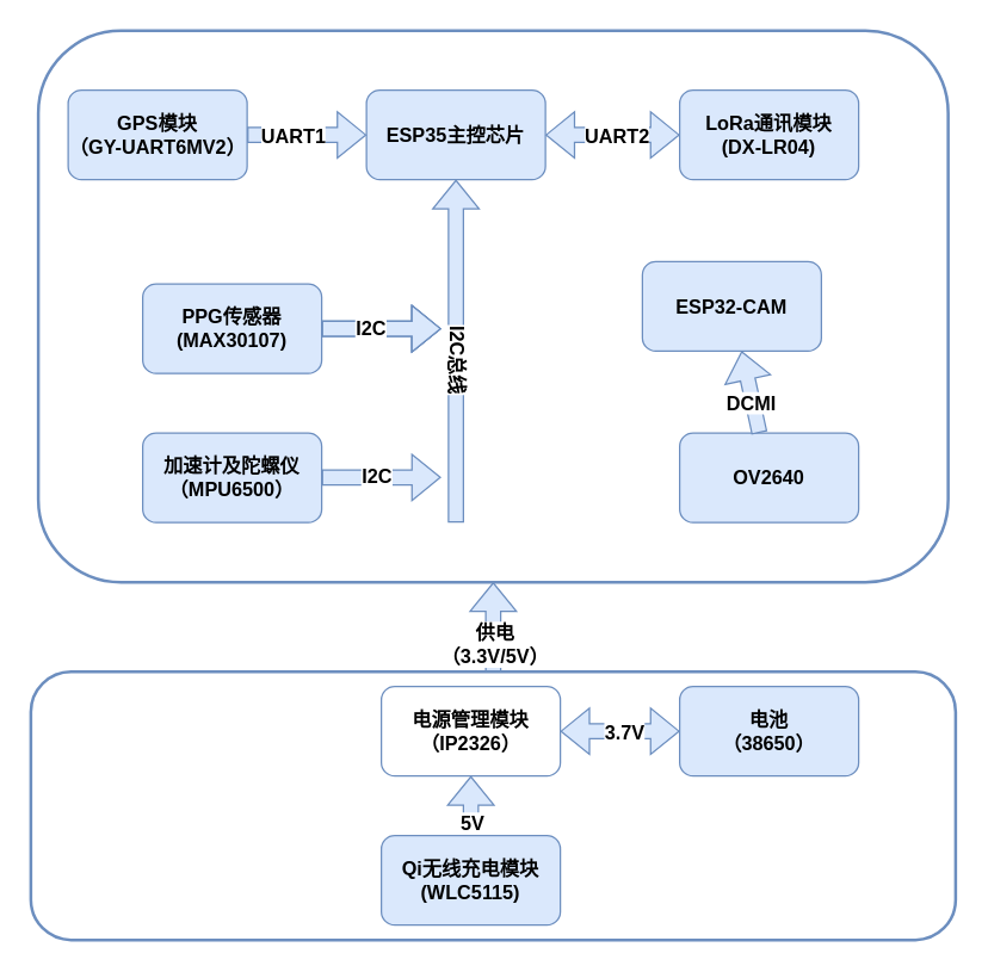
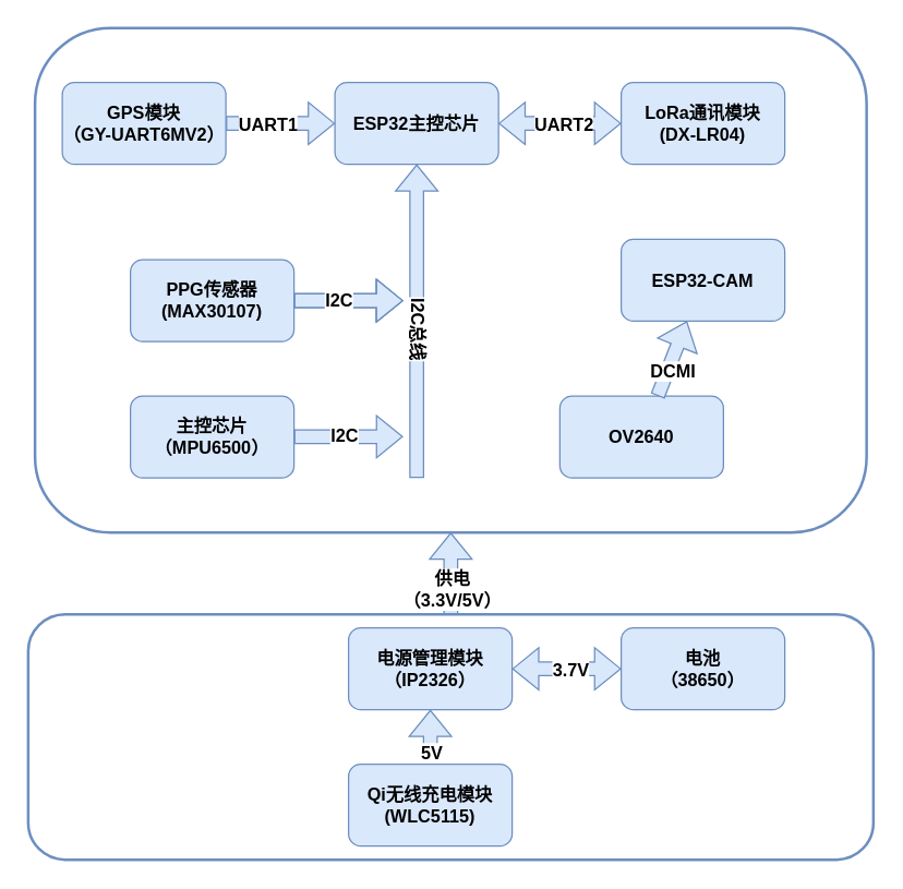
  <mxCell id="0" />
  <mxCell id="1" parent="0" />
  <mxCell id="2" value="" style="rounded=1;whiteSpace=wrap;html=1;fillColor=#FFFFFF;strokeColor=#6c8ebf;strokeWidth=2;fontSize=13;fontStyle=1" vertex="1" parent="1"><mxGeometry x="20" y="450" width="620" height="180" as="geometry" /></mxCell>
  <mxCell id="3" value="" style="rounded=1;whiteSpace=wrap;html=1;fillColor=#FFFFFF;strokeColor=#6c8ebf;strokeWidth=2;fontSize=13;fontStyle=1" vertex="1" parent="1"><mxGeometry x="25" y="20" width="610" height="370" as="geometry" /></mxCell>
- <mxCell id="4" value="ESP35主控芯片" style="rounded=1;whiteSpace=wrap;html=1;fillColor=#dae8fc;strokeColor=#6c8ebf;fontSize=13;fontStyle=1" vertex="1" parent="1"><mxGeometry x="245" y="60" width="120" height="60" as="geometry" /></mxCell>
+ <mxCell id="4" value="ESP32主控芯片" style="rounded=1;whiteSpace=wrap;html=1;fillColor=#dae8fc;strokeColor=#6c8ebf;fontSize=13;fontStyle=1" vertex="1" parent="1"><mxGeometry x="245" y="60" width="120" height="60" as="geometry" /></mxCell>
  <mxCell id="5" value="PPG传感器&lt;div style=&quot;font-size: 13px;&quot;&gt;(MAX30107)&lt;/div&gt;" style="rounded=1;whiteSpace=wrap;html=1;fillColor=#dae8fc;strokeColor=#6c8ebf;fontSize=13;fontStyle=1" vertex="1" parent="1"><mxGeometry x="95" y="190" width="120" height="60" as="geometry" /></mxCell>
- <mxCell id="6" value="&lt;div style=&quot;font-size: 13px;&quot;&gt;加速计及陀螺仪&lt;/div&gt;（MPU6500）" style="rounded=1;whiteSpace=wrap;html=1;fillColor=#dae8fc;strokeColor=#6c8ebf;fontSize=13;fontStyle=1" vertex="1" parent="1"><mxGeometry x="95" y="290" width="120" height="60" as="geometry" /></mxCell>
+ <mxCell id="6" value="&lt;div style=&quot;font-size: 13px;&quot;&gt;主控芯片&lt;/div&gt;（MPU6500）" style="rounded=1;whiteSpace=wrap;html=1;fillColor=#dae8fc;strokeColor=#6c8ebf;fontSize=13;fontStyle=1" vertex="1" parent="1"><mxGeometry x="95" y="290" width="120" height="60" as="geometry" /></mxCell>
  <mxCell id="7" value="&lt;div style=&quot;font-size: 13px;&quot;&gt;GPS模块&lt;/div&gt;（GY-UART6MV2）" style="rounded=1;whiteSpace=wrap;html=1;fillColor=#dae8fc;strokeColor=#6c8ebf;fontSize=13;fontStyle=1" vertex="1" parent="1"><mxGeometry x="45" y="60" width="120" height="60" as="geometry" /></mxCell>
  <mxCell id="8" value="LoRa通讯模块&lt;div style=&quot;font-size: 13px;&quot;&gt;&lt;/div&gt;&lt;div style=&quot;font-size: 13px;&quot;&gt;(DX-LR04)&lt;/div&gt;" style="rounded=1;whiteSpace=wrap;html=1;fillColor=#dae8fc;strokeColor=#6c8ebf;fontSize=13;fontStyle=1" vertex="1" parent="1"><mxGeometry x="455" y="60" width="120" height="60" as="geometry" /></mxCell>
- <mxCell id="9" value="电源管理模块&lt;div style=&quot;font-size: 13px;&quot;&gt;（IP2326）&lt;/div&gt;" style="rounded=1;whiteSpace=wrap;html=1;fillColor=#ffffff;strokeColor=#6c8ebf;fontSize=13;fontStyle=1;" vertex="1" parent="1"><mxGeometry x="255" y="460" width="120" height="60" as="geometry" /></mxCell>
+ <mxCell id="9" value="电源管理模块&lt;div style=&quot;font-size: 13px;&quot;&gt;（IP2326）&lt;/div&gt;" style="rounded=1;whiteSpace=wrap;html=1;fillColor=#dae8fc;strokeColor=#6c8ebf;fontSize=13;fontStyle=1" vertex="1" parent="1"><mxGeometry x="255" y="460" width="120" height="60" as="geometry" /></mxCell>
  <mxCell id="10" value="Qi无线充电模块&lt;div style=&quot;font-size: 13px;&quot;&gt;(WLC5115)&lt;/div&gt;" style="rounded=1;whiteSpace=wrap;html=1;fillColor=#dae8fc;strokeColor=#6c8ebf;fontSize=13;fontStyle=1" vertex="1" parent="1"><mxGeometry x="255" y="560" width="120" height="60" as="geometry" /></mxCell>
  <mxCell id="11" value="电池&lt;div style=&quot;font-size: 13px;&quot;&gt;（38650）&lt;/div&gt;" style="rounded=1;whiteSpace=wrap;html=1;fillColor=#dae8fc;strokeColor=#6c8ebf;fontSize=13;fontStyle=1" vertex="1" parent="1"><mxGeometry x="455" y="460" width="120" height="60" as="geometry" /></mxCell>
  <mxCell id="12" value="" style="shape=flexArrow;endArrow=classic;html=1;rounded=0;entryX=0.5;entryY=1;entryDx=0;entryDy=0;fillColor=#dae8fc;strokeColor=#6c8ebf;fontSize=13;fontStyle=1" edge="1" parent="1" target="4"><mxGeometry width="50" height="50" relative="1" as="geometry"><mxPoint x="305" y="350" as="sourcePoint" /><mxPoint x="305" y="200" as="targetPoint" /><Array as="points" /></mxGeometry></mxCell>
  <mxCell id="13" value="I2C总线" style="edgeLabel;html=1;align=center;verticalAlign=middle;resizable=0;points=[];rotation=90;fontSize=13;fontStyle=1" vertex="1" connectable="0" parent="12"><mxGeometry x="0.227" y="-2" relative="1" as="geometry"><mxPoint y="31" as="offset" /></mxGeometry></mxCell>
  <mxCell id="14" value="" style="shape=flexArrow;endArrow=classic;html=1;rounded=0;entryX=0;entryY=0.5;entryDx=0;entryDy=0;exitX=1;exitY=0.5;exitDx=0;exitDy=0;fillColor=#dae8fc;strokeColor=#6c8ebf;fontSize=13;fontStyle=1" edge="1" parent="1" source="7" target="4"><mxGeometry width="50" height="50" relative="1" as="geometry"><mxPoint x="195" y="110" as="sourcePoint" /><mxPoint x="245" y="60" as="targetPoint" /></mxGeometry></mxCell>
  <mxCell id="15" value="UART1" style="edgeLabel;html=1;align=center;verticalAlign=middle;resizable=0;points=[];fontSize=13;fontStyle=1" vertex="1" connectable="0" parent="14"><mxGeometry x="-0.141" y="5" relative="1" as="geometry"><mxPoint x="-4" y="5" as="offset" /></mxGeometry></mxCell>
  <mxCell id="16" value="" style="shape=flexArrow;endArrow=classic;startArrow=classic;html=1;rounded=0;entryX=0;entryY=0.5;entryDx=0;entryDy=0;exitX=1;exitY=0.5;exitDx=0;exitDy=0;fillColor=#dae8fc;strokeColor=#6c8ebf;fontSize=13;fontStyle=1" edge="1" parent="1" source="4" target="8"><mxGeometry width="100" height="100" relative="1" as="geometry"><mxPoint x="335" y="190" as="sourcePoint" /><mxPoint x="405" y="80" as="targetPoint" /></mxGeometry></mxCell>
  <mxCell id="17" value="UART2" style="edgeLabel;html=1;align=center;verticalAlign=middle;resizable=0;points=[];fontSize=13;fontStyle=1" vertex="1" connectable="0" parent="16"><mxGeometry x="0.039" y="3" relative="1" as="geometry"><mxPoint y="3" as="offset" /></mxGeometry></mxCell>
  <mxCell id="18" value="" style="shape=flexArrow;endArrow=classic;html=1;rounded=0;exitX=1;exitY=0.5;exitDx=0;exitDy=0;fillColor=#dae8fc;strokeColor=#6c8ebf;fontSize=13;fontStyle=1" edge="1" parent="1" source="5"><mxGeometry width="50" height="50" relative="1" as="geometry"><mxPoint x="295" y="330" as="sourcePoint" /><mxPoint x="295" y="220" as="targetPoint" /></mxGeometry></mxCell>
  <mxCell id="19" value="" style="shape=flexArrow;endArrow=classic;html=1;rounded=0;exitX=1;exitY=0.5;exitDx=0;exitDy=0;fillColor=#dae8fc;strokeColor=#6c8ebf;fontSize=13;fontStyle=1" edge="1" parent="1"><mxGeometry width="50" height="50" relative="1" as="geometry"><mxPoint x="215" y="319.76" as="sourcePoint" /><mxPoint x="295" y="319.76" as="targetPoint" /></mxGeometry></mxCell>
  <mxCell id="20" value="I2C" style="edgeLabel;html=1;align=center;verticalAlign=middle;resizable=0;points=[];fontSize=13;fontStyle=1" vertex="1" connectable="0" parent="19"><mxGeometry x="-0.104" y="1" relative="1" as="geometry"><mxPoint as="offset" /></mxGeometry></mxCell>
  <mxCell id="21" value="" style="shape=flexArrow;endArrow=classic;html=1;rounded=0;entryX=0.5;entryY=1;entryDx=0;entryDy=0;exitX=0.5;exitY=0;exitDx=0;exitDy=0;fillColor=#dae8fc;strokeColor=#6c8ebf;fontSize=13;fontStyle=1" edge="1" parent="1" source="2" target="3"><mxGeometry width="50" height="50" relative="1" as="geometry"><mxPoint x="315" y="450" as="sourcePoint" /><mxPoint x="365" y="400" as="targetPoint" /></mxGeometry></mxCell>
  <mxCell id="22" value="供电&lt;div style=&quot;font-size: 13px;&quot;&gt;（3.3V/5V）&lt;/div&gt;" style="edgeLabel;html=1;align=center;verticalAlign=middle;resizable=0;points=[];fontSize=13;fontStyle=1" vertex="1" connectable="0" parent="21"><mxGeometry x="0.078" y="-2" relative="1" as="geometry"><mxPoint x="-2" y="13" as="offset" /></mxGeometry></mxCell>
  <mxCell id="23" value="" style="shape=flexArrow;endArrow=classic;html=1;rounded=0;exitX=1;exitY=0.5;exitDx=0;exitDy=0;fillColor=#dae8fc;strokeColor=#6c8ebf;fontSize=13;fontStyle=1" edge="1" parent="1" source="5"><mxGeometry width="50" height="50" relative="1" as="geometry"><mxPoint x="215" y="220" as="sourcePoint" /><mxPoint x="295" y="220" as="targetPoint" /><Array as="points"><mxPoint x="255" y="220" /></Array></mxGeometry></mxCell>
  <mxCell id="24" value="" style="shape=flexArrow;endArrow=classic;html=1;rounded=0;exitX=1;exitY=0.5;exitDx=0;exitDy=0;fillColor=#dae8fc;strokeColor=#6c8ebf;fontSize=13;fontStyle=1" edge="1" parent="1" source="5"><mxGeometry width="50" height="50" relative="1" as="geometry"><mxPoint x="215" y="220" as="sourcePoint" /><mxPoint x="295" y="220" as="targetPoint" /><Array as="points" /></mxGeometry></mxCell>
  <mxCell id="25" value="I2C" style="edgeLabel;html=1;align=center;verticalAlign=middle;resizable=0;points=[];fontSize=13;fontStyle=1" vertex="1" connectable="0" parent="24"><mxGeometry x="-0.188" y="1" relative="1" as="geometry"><mxPoint as="offset" /></mxGeometry></mxCell>
  <mxCell id="26" value="" style="shape=flexArrow;endArrow=classic;html=1;rounded=0;exitX=0.5;exitY=0;exitDx=0;exitDy=0;fillColor=#dae8fc;strokeColor=#6c8ebf;fontSize=13;fontStyle=1" edge="1" parent="1" source="10" target="9"><mxGeometry width="50" height="50" relative="1" as="geometry"><mxPoint x="275" y="570" as="sourcePoint" /><mxPoint x="325" y="520" as="targetPoint" /></mxGeometry></mxCell>
  <mxCell id="27" value="5V" style="edgeLabel;html=1;align=center;verticalAlign=middle;resizable=0;points=[];fontSize=13;fontStyle=1" vertex="1" connectable="0" parent="26"><mxGeometry x="-0.383" y="-2" relative="1" as="geometry"><mxPoint x="-2" y="3" as="offset" /></mxGeometry></mxCell>
  <mxCell id="28" value="" style="shape=flexArrow;endArrow=classic;startArrow=classic;html=1;rounded=0;fillColor=#dae8fc;strokeColor=#6c8ebf;fontSize=13;fontStyle=1" edge="1" parent="1" source="9" target="11"><mxGeometry width="100" height="100" relative="1" as="geometry"><mxPoint x="255" y="360" as="sourcePoint" /><mxPoint x="355" y="260" as="targetPoint" /></mxGeometry></mxCell>
  <mxCell id="29" value="3.7V" style="edgeLabel;html=1;align=center;verticalAlign=middle;resizable=0;points=[];fontSize=13;fontStyle=1" vertex="1" connectable="0" parent="28"><mxGeometry x="0.042" y="-4" relative="1" as="geometry"><mxPoint y="-4" as="offset" /></mxGeometry></mxCell>
- <mxCell id="30" value="ESP32-CAM" style="rounded=1;whiteSpace=wrap;html=1;fillColor=#dae8fc;strokeColor=#6c8ebf;fontSize=13;fontStyle=1" vertex="1" parent="1"><mxGeometry x="430" y="175" width="120" height="60" as="geometry" /></mxCell>
- <mxCell id="31" value="OV2640" style="rounded=1;whiteSpace=wrap;html=1;fillColor=#dae8fc;strokeColor=#6c8ebf;fontSize=13;fontStyle=1" vertex="1" parent="1"><mxGeometry x="455" y="290" width="120" height="60" as="geometry" /></mxCell>
+ <mxCell id="30" value="ESP32-CAM" style="rounded=1;whiteSpace=wrap;html=1;fillColor=#dae8fc;strokeColor=#6c8ebf;fontSize=13;fontStyle=1" vertex="1" parent="1"><mxGeometry x="455" y="175" width="120" height="60" as="geometry" /></mxCell>
+ <mxCell id="31" value="OV2640" style="rounded=1;whiteSpace=wrap;html=1;fillColor=#dae8fc;strokeColor=#6c8ebf;fontSize=13;fontStyle=1" vertex="1" parent="1"><mxGeometry x="410" y="290" width="120" height="60" as="geometry" /></mxCell>
  <mxCell id="32" value="" style="shape=flexArrow;endArrow=classic;html=1;rounded=0;fillColor=#dae8fc;strokeColor=#6c8ebf;fontStyle=1;fontSize=13;" edge="1" parent="1" source="31" target="30"><mxGeometry width="50" height="50" relative="1" as="geometry"><mxPoint x="386.85" y="260" as="sourcePoint" /><mxPoint x="384.998" y="310" as="targetPoint" /></mxGeometry></mxCell>
  <mxCell id="33" value="DCMI" style="edgeLabel;html=1;align=center;verticalAlign=middle;resizable=0;points=[];fontSize=13;fontStyle=1" vertex="1" connectable="0" parent="32"><mxGeometry x="0.03" y="-3" relative="1" as="geometry"><mxPoint x="-3" y="8" as="offset" /></mxGeometry></mxCell>
